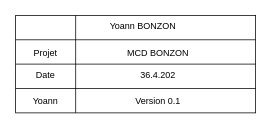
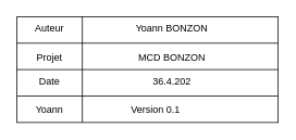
  <mxCell id="0" />
  <mxCell id="1" parent="0" />
  <mxCell id="2" value="" style="group" vertex="1" connectable="0" parent="1"><mxGeometry x="20" y="20" width="320" height="130" as="geometry" /></mxCell>
  <mxCell id="3" value="" style="rounded=0;whiteSpace=wrap;html=1;" vertex="1" parent="2"><mxGeometry width="320" height="130" as="geometry" /></mxCell>
  <mxCell id="4" value="" style="endArrow=none;html=1;exitX=0;exitY=0.25;exitDx=0;exitDy=0;entryX=1;entryY=0.25;entryDx=0;entryDy=0;" edge="1" parent="2" source="3" target="3"><mxGeometry width="50" height="50" relative="1" as="geometry"><mxPoint x="-10" y="30" as="sourcePoint" /><mxPoint x="420" y="-40" as="targetPoint" /></mxGeometry></mxCell>
  <mxCell id="5" value="" style="endArrow=none;html=1;exitX=0;exitY=0.5;exitDx=0;exitDy=0;entryX=1;entryY=0.5;entryDx=0;entryDy=0;" edge="1" parent="2" source="3" target="3"><mxGeometry width="50" height="50" relative="1" as="geometry"><mxPoint x="20" y="52.5" as="sourcePoint" /><mxPoint x="340" y="52.5" as="targetPoint" /></mxGeometry></mxCell>
  <mxCell id="6" value="" style="endArrow=none;html=1;exitX=0;exitY=0.75;exitDx=0;exitDy=0;entryX=1;entryY=0.75;entryDx=0;entryDy=0;" edge="1" parent="2" source="3" target="3"><mxGeometry width="50" height="50" relative="1" as="geometry"><mxPoint x="30" y="62.5" as="sourcePoint" /><mxPoint x="350" y="62.5" as="targetPoint" /></mxGeometry></mxCell>
  <mxCell id="7" value="" style="endArrow=none;html=1;exitX=0.25;exitY=0;exitDx=0;exitDy=0;entryX=0.25;entryY=1;entryDx=0;entryDy=0;" edge="1" parent="2" source="3" target="3"><mxGeometry width="50" height="50" relative="1" as="geometry"><mxPoint x="10" y="42.5" as="sourcePoint" /><mxPoint x="330" y="42.5" as="targetPoint" /></mxGeometry></mxCell>
+ <mxCell id="8" value="Auteur" style="text;html=1;strokeColor=none;fillColor=none;align=center;verticalAlign=middle;whiteSpace=wrap;rounded=0;" vertex="1" parent="2"><mxGeometry width="80" height="30" as="geometry" /></mxCell>
  <mxCell id="9" value="Yoann" style="text;html=1;strokeColor=none;fillColor=none;align=center;verticalAlign=middle;whiteSpace=wrap;rounded=0;" vertex="1" parent="2"><mxGeometry y="100" width="80" height="30" as="geometry" /></mxCell>
  <mxCell id="10" value="Date" style="text;html=1;strokeColor=none;fillColor=none;align=center;verticalAlign=middle;whiteSpace=wrap;rounded=0;" vertex="1" parent="2"><mxGeometry y="60" width="80" height="40" as="geometry" /></mxCell>
  <mxCell id="11" value="Projet" style="text;html=1;strokeColor=none;fillColor=none;align=center;verticalAlign=middle;whiteSpace=wrap;rounded=0;" vertex="1" parent="2"><mxGeometry y="30" width="80" height="40" as="geometry" /></mxCell>
- <mxCell id="12" value="Yoann BONZON" style="text;html=1;strokeColor=none;fillColor=none;align=center;verticalAlign=middle;whiteSpace=wrap;rounded=0;" vertex="1" parent="2"><mxGeometry x="100" y="5" width="140" height="20" as="geometry" /></mxCell>
- <mxCell id="13" value="Version 0.1" style="text;html=1;strokeColor=none;fillColor=none;align=center;verticalAlign=middle;whiteSpace=wrap;rounded=0;" vertex="1" parent="2"><mxGeometry x="120" y="105" width="140" height="20" as="geometry" /></mxCell>
+ <mxCell id="12" value="Yoann BONZON" style="text;html=1;strokeColor=none;fillColor=none;align=center;verticalAlign=middle;whiteSpace=wrap;rounded=0;" vertex="1" parent="2"><mxGeometry x="120" y="5" width="140" height="20" as="geometry" /></mxCell>
+ <mxCell id="13" value="Version 0.1" style="text;html=1;strokeColor=none;fillColor=none;align=center;verticalAlign=middle;whiteSpace=wrap;rounded=0;" vertex="1" parent="2"><mxGeometry x="100" y="105" width="140" height="20" as="geometry" /></mxCell>
  <mxCell id="14" value="36.4.202" style="text;html=1;strokeColor=none;fillColor=none;align=center;verticalAlign=middle;whiteSpace=wrap;rounded=0;" vertex="1" parent="2"><mxGeometry x="120" y="70" width="140" height="20" as="geometry" /></mxCell>
  <mxCell id="15" value="MCD BONZON" style="text;html=1;strokeColor=none;fillColor=none;align=center;verticalAlign=middle;whiteSpace=wrap;rounded=0;" vertex="1" parent="2"><mxGeometry x="120" y="40" width="140" height="20" as="geometry" /></mxCell>
